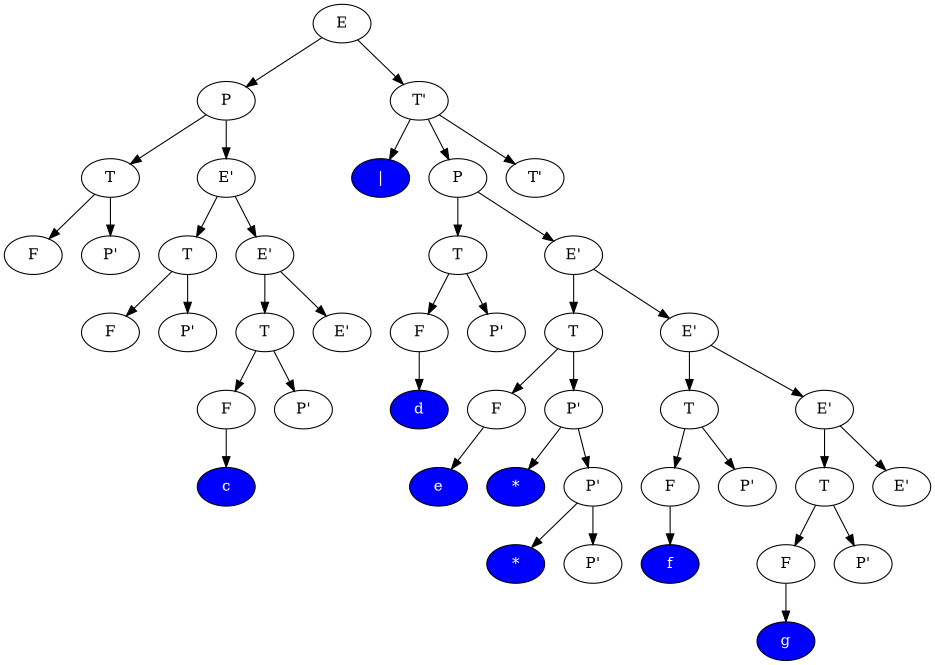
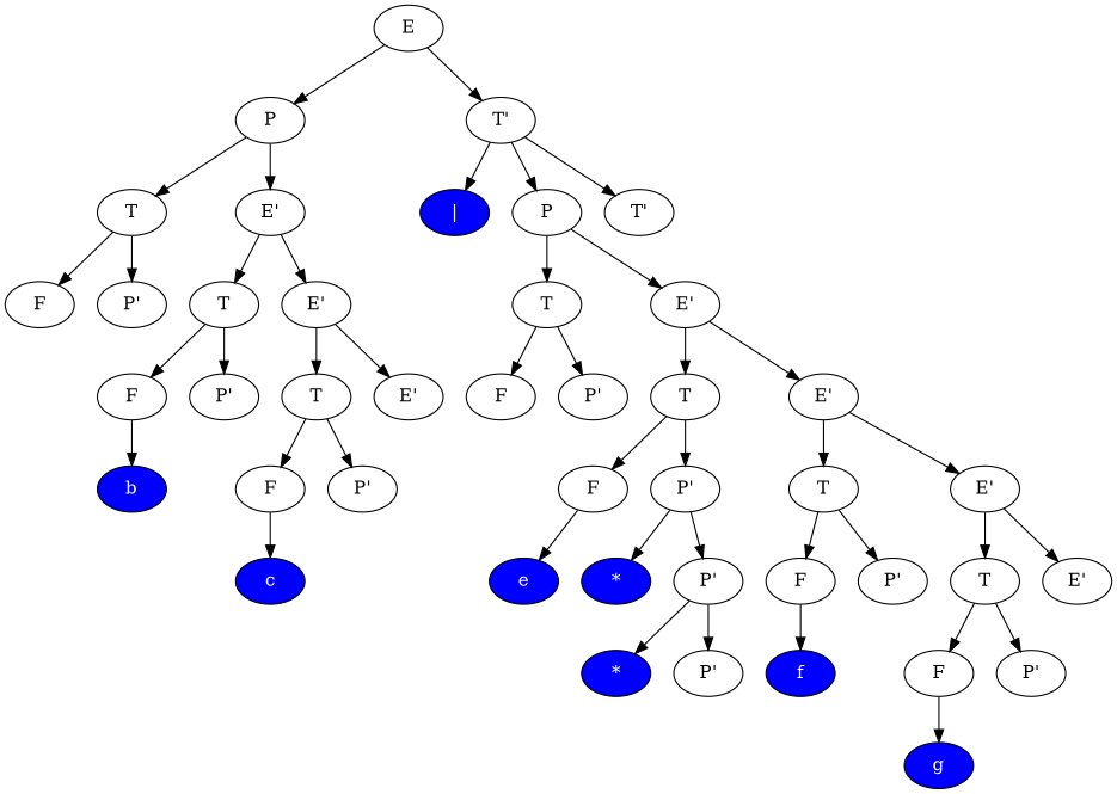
  digraph {
    n1 [label=E]
    n2 [label=P]
    n3 [label="T'"]
    n4 [label=T]
    n5 [label="E'"]
    n6 [fillcolor=blue fontcolor="#FFFFFF" label="|" style=filled]
    n7 [label=P]
    n8 [label="T'"]
    n9 [label=F]
    n10 [label="P'"]
    n11 [label=T]
    n12 [label="E'"]
    n13 [label=F]
    n14 [label="P'"]
    n15 [label=T]
    n16 [label="E'"]
+   n17 [fillcolor=blue fontcolor="#FFFFFF" label=b style=filled]
    n18 [label=F]
    n19 [label="P'"]
    n20 [fillcolor=blue fontcolor="#FFFFFF" label=c style=filled]
    n21 [label=T]
    n22 [label="E'"]
    n23 [label=F]
    n24 [label="P'"]
    n25 [label=T]
    n26 [label="E'"]
-   n27 [fillcolor=blue fontcolor="#FFFFFF" label=d style=filled]
    n28 [label=F]
    n29 [label="P'"]
    n30 [label=T]
    n31 [label="E'"]
    n32 [fillcolor=blue fontcolor="#FFFFFF" label=e style=filled]
    n33 [fillcolor=blue fontcolor="#FFFFFF" label="*" style=filled]
    n34 [label="P'"]
    n35 [fillcolor=blue fontcolor="#FFFFFF" label="*" style=filled]
    n36 [label="P'"]
    n37 [label=F]
    n38 [label="P'"]
    n39 [label=T]
    n40 [label="E'"]
    n41 [fillcolor=blue fontcolor="#FFFFFF" label=f style=filled]
    n42 [label=F]
    n43 [label="P'"]
    n44 [fillcolor=blue fontcolor="#FFFFFF" label=g style=filled]
    n1 -> n2
    n1 -> n3
    n2 -> n4
    n2 -> n5
    n3 -> n6
    n3 -> n7
    n3 -> n8
    n4 -> n9
    n4 -> n10
    n5 -> n11
    n5 -> n12
    n7 -> n21
    n7 -> n22
    n11 -> n13
    n11 -> n14
    n12 -> n15
    n12 -> n16
+   n13 -> n17
    n15 -> n18
    n15 -> n19
    n18 -> n20
    n21 -> n23
    n21 -> n24
    n22 -> n25
    n22 -> n26
-   n23 -> n27
    n25 -> n28
    n25 -> n29
    n26 -> n30
    n26 -> n31
    n28 -> n32
    n29 -> n33
    n29 -> n34
    n30 -> n37
    n30 -> n38
    n31 -> n39
    n31 -> n40
    n34 -> n35
    n34 -> n36
    n37 -> n41
    n39 -> n42
    n39 -> n43
    n42 -> n44
  }
